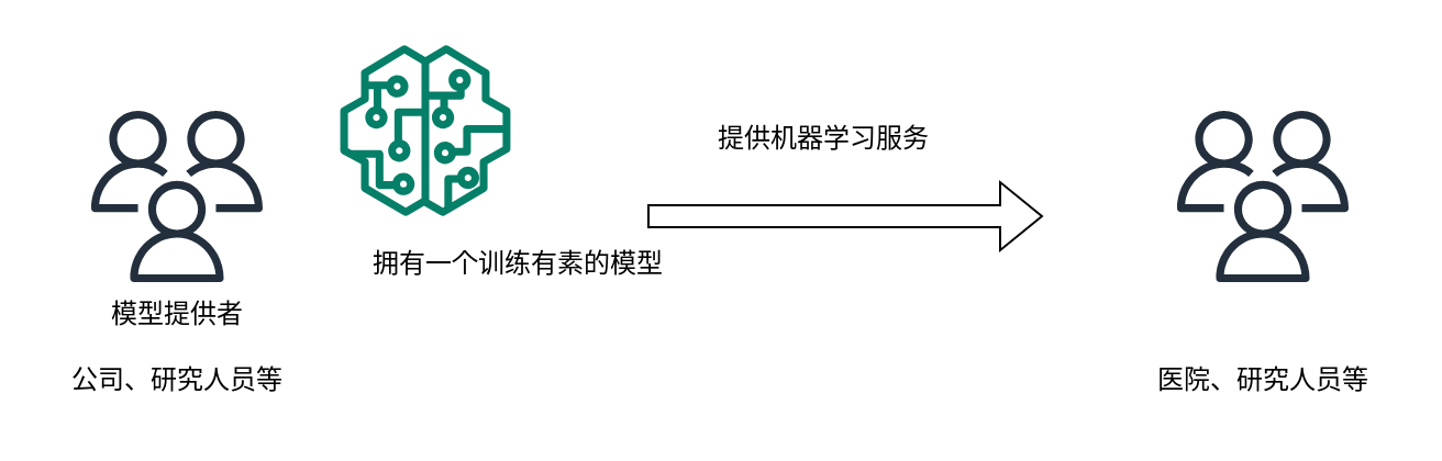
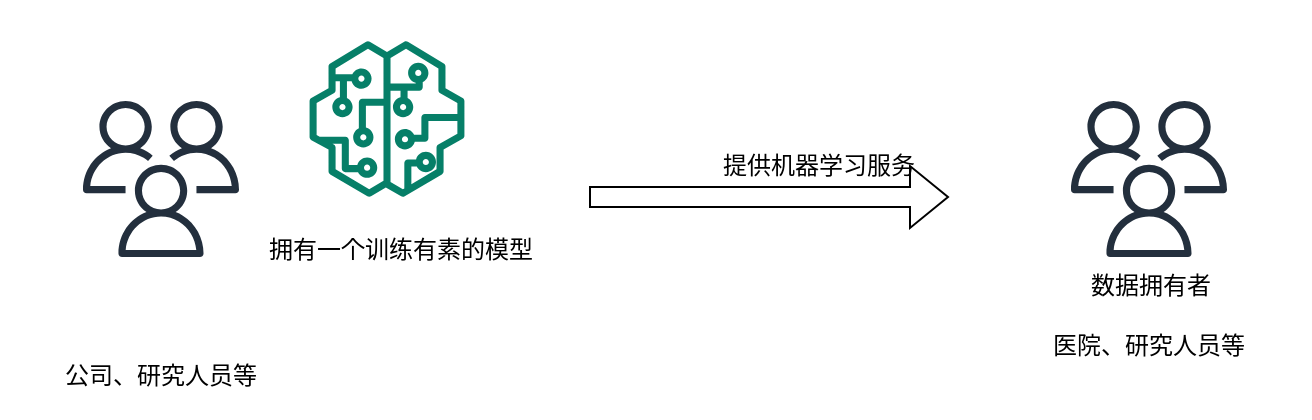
  <mxCell id="0" />
  <mxCell id="1" parent="0" />
  <mxCell id="2" value="" style="sketch=0;outlineConnect=0;fontColor=#232F3E;gradientColor=none;fillColor=#232F3D;strokeColor=none;dashed=0;verticalLabelPosition=bottom;verticalAlign=top;align=center;html=1;fontSize=12;fontStyle=0;aspect=fixed;pointerEvents=1;shape=mxgraph.aws4.users;" vertex="1" parent="1"><mxGeometry x="41" y="50" width="78" height="78" as="geometry" /></mxCell>
- <mxCell id="3" value="模型提供者" style="text;html=1;align=center;verticalAlign=middle;resizable=0;points=[];autosize=1;strokeColor=none;fillColor=none;" vertex="1" parent="1"><mxGeometry x="40" y="128" width="80" height="30" as="geometry" /></mxCell>
  <mxCell id="4" value="" style="sketch=0;outlineConnect=0;fontColor=#232F3E;gradientColor=none;fillColor=#067F68;strokeColor=none;dashed=0;verticalLabelPosition=bottom;verticalAlign=top;align=center;html=1;fontSize=12;fontStyle=0;aspect=fixed;pointerEvents=1;shape=mxgraph.aws4.sagemaker_model;" vertex="1" parent="1"><mxGeometry x="154" y="20" width="78" height="78" as="geometry" /></mxCell>
  <mxCell id="5" value="" style="sketch=0;outlineConnect=0;fontColor=#232F3E;gradientColor=none;fillColor=#232F3D;strokeColor=none;dashed=0;verticalLabelPosition=bottom;verticalAlign=top;align=center;html=1;fontSize=12;fontStyle=0;aspect=fixed;pointerEvents=1;shape=mxgraph.aws4.users;" vertex="1" parent="1"><mxGeometry x="535" y="50" width="78" height="78" as="geometry" /></mxCell>
- <mxCell id="6" value="公司、研究人员等" style="text;html=1;align=center;verticalAlign=middle;resizable=0;points=[];autosize=1;strokeColor=none;fillColor=none;" vertex="1" parent="1"><mxGeometry x="20" y="158" width="120" height="30" as="geometry" /></mxCell>
- <mxCell id="7" value="拥有一个训练有素的模型" style="text;html=1;align=center;verticalAlign=middle;resizable=0;points=[];autosize=1;strokeColor=none;fillColor=none;" vertex="1" parent="1"><mxGeometry x="155" y="105" width="160" height="30" as="geometry" /></mxCell>
+ <mxCell id="6" value="公司、研究人员等" style="text;html=1;align=center;verticalAlign=middle;resizable=0;points=[];autosize=1;strokeColor=none;fillColor=none;" vertex="1" parent="1"><mxGeometry x="20" y="173" width="120" height="30" as="geometry" /></mxCell>
+ <mxCell id="7" value="拥有一个训练有素的模型" style="text;html=1;align=center;verticalAlign=middle;resizable=0;points=[];autosize=1;strokeColor=none;fillColor=none;" vertex="1" parent="1"><mxGeometry x="120" y="110" width="160" height="30" as="geometry" /></mxCell>
+ <mxCell id="8" value="数据拥有者" style="text;html=1;align=center;verticalAlign=middle;resizable=0;points=[];autosize=1;strokeColor=none;fillColor=none;" vertex="1" parent="1"><mxGeometry x="535" y="128" width="80" height="30" as="geometry" /></mxCell>
  <mxCell id="9" value="&lt;div&gt;医院、研究人员等&lt;/div&gt;" style="text;html=1;align=center;verticalAlign=middle;resizable=0;points=[];autosize=1;strokeColor=none;fillColor=none;" vertex="1" parent="1"><mxGeometry x="514" y="158" width="120" height="30" as="geometry" /></mxCell>
  <mxCell id="10" value="" style="shape=flexArrow;endArrow=classic;html=1;rounded=0;" edge="1" parent="1"><mxGeometry width="50" height="50" relative="1" as="geometry"><mxPoint x="294" y="98" as="sourcePoint" /><mxPoint x="474" y="98" as="targetPoint" /></mxGeometry></mxCell>
- <mxCell id="11" value="提供机器学习服务" style="text;html=1;align=center;verticalAlign=middle;resizable=0;points=[];autosize=1;strokeColor=none;fillColor=none;" vertex="1" parent="1"><mxGeometry x="314" y="48" width="120" height="30" as="geometry" /></mxCell>
+ <mxCell id="11" value="提供机器学习服务" style="text;html=1;align=center;verticalAlign=middle;resizable=0;points=[];autosize=1;strokeColor=none;fillColor=none;" vertex="1" parent="1"><mxGeometry x="349" y="68" width="120" height="30" as="geometry" /></mxCell>
